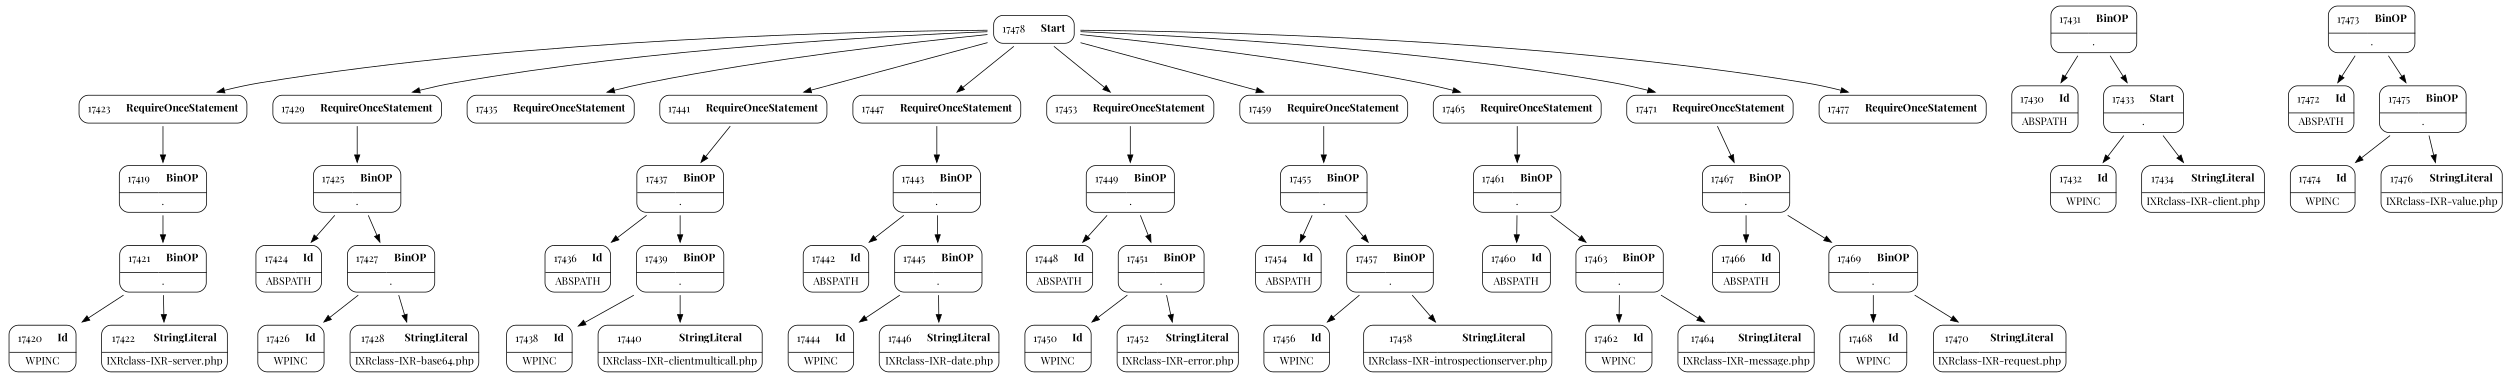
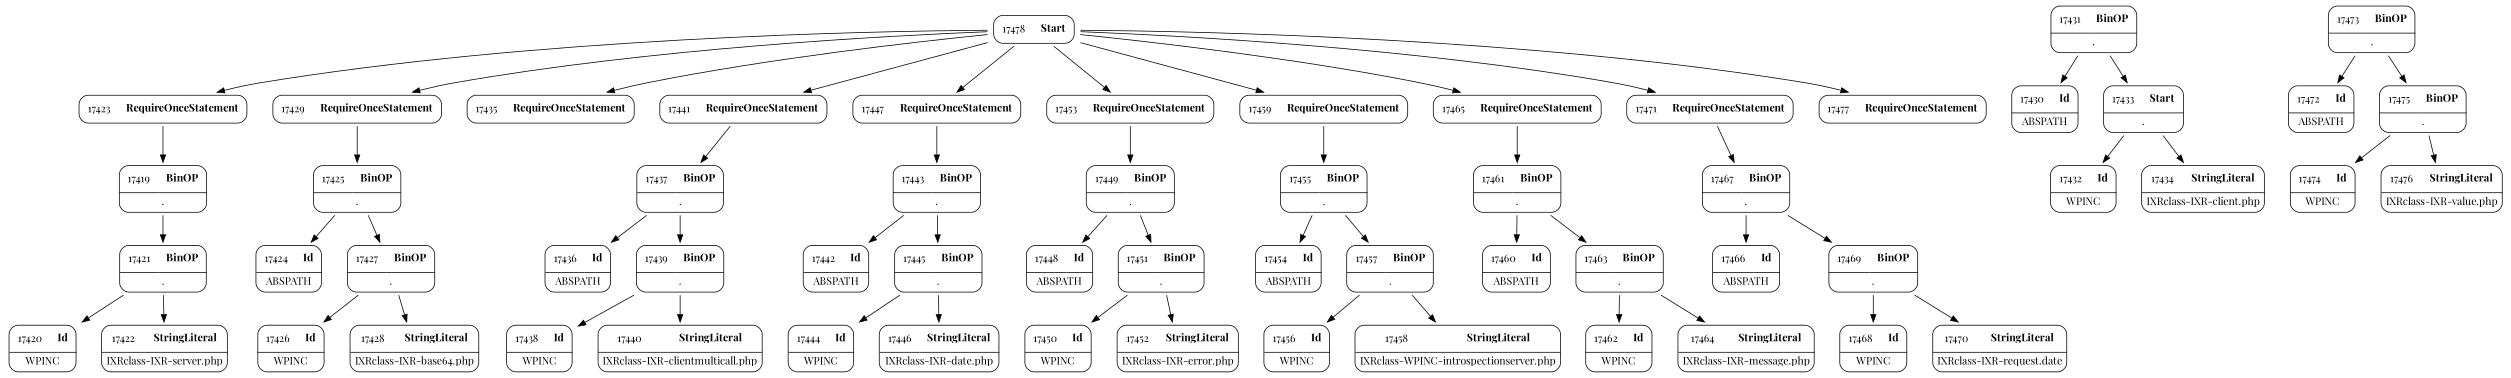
  digraph {
    fontname="Playfair Display"
    node [fontname="Playfair Display" shape=none]
    edge [fontname="Playfair Display" weight=2]
    n1 [label=<<TABLE border='1' cellspacing='0' cellpadding='10' style='rounded' ><TR><TD border='0'>17419</TD><TD border='0'><B>BinOP</B></TD></TR><HR/><TR><TD border='0' cellpadding='5' colspan='2'>.</TD></TR></TABLE>>]
    n2 [label=<<TABLE border='1' cellspacing='0' cellpadding='10' style='rounded' ><TR><TD border='0'>17421</TD><TD border='0'><B>BinOP</B></TD></TR><HR/><TR><TD border='0' cellpadding='5' colspan='2'>.</TD></TR></TABLE>>]
    n3 [label=<<TABLE border='1' cellspacing='0' cellpadding='10' style='rounded' ><TR><TD border='0'>17420</TD><TD border='0'><B>Id</B></TD></TR><HR/><TR><TD border='0' cellpadding='5' colspan='2'>WPINC</TD></TR></TABLE>>]
    n4 [label=<<TABLE border='1' cellspacing='0' cellpadding='10' style='rounded' ><TR><TD border='0'>17422</TD><TD border='0'><B>StringLiteral</B></TD></TR><HR/><TR><TD border='0' cellpadding='5' colspan='2'>IXRclass-IXR-server.php</TD></TR></TABLE>>]
    n5 [label=<<TABLE border='1' cellspacing='0' cellpadding='10' style='rounded' ><TR><TD border='0'>17423</TD><TD border='0'><B>RequireOnceStatement</B></TD></TR></TABLE>>]
    n6 [label=<<TABLE border='1' cellspacing='0' cellpadding='10' style='rounded' ><TR><TD border='0'>17424</TD><TD border='0'><B>Id</B></TD></TR><HR/><TR><TD border='0' cellpadding='5' colspan='2'>ABSPATH</TD></TR></TABLE>>]
    n7 [label=<<TABLE border='1' cellspacing='0' cellpadding='10' style='rounded' ><TR><TD border='0'>17425</TD><TD border='0'><B>BinOP</B></TD></TR><HR/><TR><TD border='0' cellpadding='5' colspan='2'>.</TD></TR></TABLE>>]
    n8 [label=<<TABLE border='1' cellspacing='0' cellpadding='10' style='rounded' ><TR><TD border='0'>17427</TD><TD border='0'><B>BinOP</B></TD></TR><HR/><TR><TD border='0' cellpadding='5' colspan='2'>.</TD></TR></TABLE>>]
    n9 [label=<<TABLE border='1' cellspacing='0' cellpadding='10' style='rounded' ><TR><TD border='0'>17426</TD><TD border='0'><B>Id</B></TD></TR><HR/><TR><TD border='0' cellpadding='5' colspan='2'>WPINC</TD></TR></TABLE>>]
    n10 [label=<<TABLE border='1' cellspacing='0' cellpadding='10' style='rounded' ><TR><TD border='0'>17428</TD><TD border='0'><B>StringLiteral</B></TD></TR><HR/><TR><TD border='0' cellpadding='5' colspan='2'>IXRclass-IXR-base64.php</TD></TR></TABLE>>]
    n11 [label=<<TABLE border='1' cellspacing='0' cellpadding='10' style='rounded' ><TR><TD border='0'>17429</TD><TD border='0'><B>RequireOnceStatement</B></TD></TR></TABLE>>]
    n12 [label=<<TABLE border='1' cellspacing='0' cellpadding='10' style='rounded' ><TR><TD border='0'>17430</TD><TD border='0'><B>Id</B></TD></TR><HR/><TR><TD border='0' cellpadding='5' colspan='2'>ABSPATH</TD></TR></TABLE>>]
    n13 [label=<<TABLE border='1' cellspacing='0' cellpadding='10' style='rounded' ><TR><TD border='0'>17431</TD><TD border='0'><B>BinOP</B></TD></TR><HR/><TR><TD border='0' cellpadding='5' colspan='2'>.</TD></TR></TABLE>>]
    n14 [label=<<TABLE border='1' cellspacing='0' cellpadding='10' style='rounded' ><TR><TD border='0'>17433</TD><TD border='0'><B>Start</B></TD></TR><HR/><TR><TD border='0' cellpadding='5' colspan='2'>.</TD></TR></TABLE>>]
    n15 [label=<<TABLE border='1' cellspacing='0' cellpadding='10' style='rounded' ><TR><TD border='0'>17432</TD><TD border='0'><B>Id</B></TD></TR><HR/><TR><TD border='0' cellpadding='5' colspan='2'>WPINC</TD></TR></TABLE>>]
    n16 [label=<<TABLE border='1' cellspacing='0' cellpadding='10' style='rounded' ><TR><TD border='0'>17434</TD><TD border='0'><B>StringLiteral</B></TD></TR><HR/><TR><TD border='0' cellpadding='5' colspan='2'>IXRclass-IXR-client.php</TD></TR></TABLE>>]
    n17 [label=<<TABLE border='1' cellspacing='0' cellpadding='10' style='rounded' ><TR><TD border='0'>17435</TD><TD border='0'><B>RequireOnceStatement</B></TD></TR></TABLE>>]
    n18 [label=<<TABLE border='1' cellspacing='0' cellpadding='10' style='rounded' ><TR><TD border='0'>17436</TD><TD border='0'><B>Id</B></TD></TR><HR/><TR><TD border='0' cellpadding='5' colspan='2'>ABSPATH</TD></TR></TABLE>>]
    n19 [label=<<TABLE border='1' cellspacing='0' cellpadding='10' style='rounded' ><TR><TD border='0'>17437</TD><TD border='0'><B>BinOP</B></TD></TR><HR/><TR><TD border='0' cellpadding='5' colspan='2'>.</TD></TR></TABLE>>]
    n20 [label=<<TABLE border='1' cellspacing='0' cellpadding='10' style='rounded' ><TR><TD border='0'>17439</TD><TD border='0'><B>BinOP</B></TD></TR><HR/><TR><TD border='0' cellpadding='5' colspan='2'>.</TD></TR></TABLE>>]
    n21 [label=<<TABLE border='1' cellspacing='0' cellpadding='10' style='rounded' ><TR><TD border='0'>17438</TD><TD border='0'><B>Id</B></TD></TR><HR/><TR><TD border='0' cellpadding='5' colspan='2'>WPINC</TD></TR></TABLE>>]
    n22 [label=<<TABLE border='1' cellspacing='0' cellpadding='10' style='rounded' ><TR><TD border='0'>17440</TD><TD border='0'><B>StringLiteral</B></TD></TR><HR/><TR><TD border='0' cellpadding='5' colspan='2'>IXRclass-IXR-clientmulticall.php</TD></TR></TABLE>>]
    n23 [label=<<TABLE border='1' cellspacing='0' cellpadding='10' style='rounded' ><TR><TD border='0'>17441</TD><TD border='0'><B>RequireOnceStatement</B></TD></TR></TABLE>>]
    n24 [label=<<TABLE border='1' cellspacing='0' cellpadding='10' style='rounded' ><TR><TD border='0'>17442</TD><TD border='0'><B>Id</B></TD></TR><HR/><TR><TD border='0' cellpadding='5' colspan='2'>ABSPATH</TD></TR></TABLE>>]
    n25 [label=<<TABLE border='1' cellspacing='0' cellpadding='10' style='rounded' ><TR><TD border='0'>17443</TD><TD border='0'><B>BinOP</B></TD></TR><HR/><TR><TD border='0' cellpadding='5' colspan='2'>.</TD></TR></TABLE>>]
    n26 [label=<<TABLE border='1' cellspacing='0' cellpadding='10' style='rounded' ><TR><TD border='0'>17445</TD><TD border='0'><B>BinOP</B></TD></TR><HR/><TR><TD border='0' cellpadding='5' colspan='2'>.</TD></TR></TABLE>>]
    n27 [label=<<TABLE border='1' cellspacing='0' cellpadding='10' style='rounded' ><TR><TD border='0'>17444</TD><TD border='0'><B>Id</B></TD></TR><HR/><TR><TD border='0' cellpadding='5' colspan='2'>WPINC</TD></TR></TABLE>>]
    n28 [label=<<TABLE border='1' cellspacing='0' cellpadding='10' style='rounded' ><TR><TD border='0'>17446</TD><TD border='0'><B>StringLiteral</B></TD></TR><HR/><TR><TD border='0' cellpadding='5' colspan='2'>IXRclass-IXR-date.php</TD></TR></TABLE>>]
    n29 [label=<<TABLE border='1' cellspacing='0' cellpadding='10' style='rounded' ><TR><TD border='0'>17447</TD><TD border='0'><B>RequireOnceStatement</B></TD></TR></TABLE>>]
    n30 [label=<<TABLE border='1' cellspacing='0' cellpadding='10' style='rounded' ><TR><TD border='0'>17448</TD><TD border='0'><B>Id</B></TD></TR><HR/><TR><TD border='0' cellpadding='5' colspan='2'>ABSPATH</TD></TR></TABLE>>]
    n31 [label=<<TABLE border='1' cellspacing='0' cellpadding='10' style='rounded' ><TR><TD border='0'>17449</TD><TD border='0'><B>BinOP</B></TD></TR><HR/><TR><TD border='0' cellpadding='5' colspan='2'>.</TD></TR></TABLE>>]
    n32 [label=<<TABLE border='1' cellspacing='0' cellpadding='10' style='rounded' ><TR><TD border='0'>17451</TD><TD border='0'><B>BinOP</B></TD></TR><HR/><TR><TD border='0' cellpadding='5' colspan='2'>.</TD></TR></TABLE>>]
    n33 [label=<<TABLE border='1' cellspacing='0' cellpadding='10' style='rounded' ><TR><TD border='0'>17450</TD><TD border='0'><B>Id</B></TD></TR><HR/><TR><TD border='0' cellpadding='5' colspan='2'>WPINC</TD></TR></TABLE>>]
    n34 [label=<<TABLE border='1' cellspacing='0' cellpadding='10' style='rounded' ><TR><TD border='0'>17452</TD><TD border='0'><B>StringLiteral</B></TD></TR><HR/><TR><TD border='0' cellpadding='5' colspan='2'>IXRclass-IXR-error.php</TD></TR></TABLE>>]
    n35 [label=<<TABLE border='1' cellspacing='0' cellpadding='10' style='rounded' ><TR><TD border='0'>17453</TD><TD border='0'><B>RequireOnceStatement</B></TD></TR></TABLE>>]
    n36 [label=<<TABLE border='1' cellspacing='0' cellpadding='10' style='rounded' ><TR><TD border='0'>17454</TD><TD border='0'><B>Id</B></TD></TR><HR/><TR><TD border='0' cellpadding='5' colspan='2'>ABSPATH</TD></TR></TABLE>>]
    n37 [label=<<TABLE border='1' cellspacing='0' cellpadding='10' style='rounded' ><TR><TD border='0'>17455</TD><TD border='0'><B>BinOP</B></TD></TR><HR/><TR><TD border='0' cellpadding='5' colspan='2'>.</TD></TR></TABLE>>]
    n38 [label=<<TABLE border='1' cellspacing='0' cellpadding='10' style='rounded' ><TR><TD border='0'>17457</TD><TD border='0'><B>BinOP</B></TD></TR><HR/><TR><TD border='0' cellpadding='5' colspan='2'>.</TD></TR></TABLE>>]
    n39 [label=<<TABLE border='1' cellspacing='0' cellpadding='10' style='rounded' ><TR><TD border='0'>17456</TD><TD border='0'><B>Id</B></TD></TR><HR/><TR><TD border='0' cellpadding='5' colspan='2'>WPINC</TD></TR></TABLE>>]
-   n40 [label=<<TABLE border='1' cellspacing='0' cellpadding='10' style='rounded' ><TR><TD border='0'>17458</TD><TD border='0'><B>StringLiteral</B></TD></TR><HR/><TR><TD border='0' cellpadding='5' colspan='2'>IXRclass-IXR-introspectionserver.php</TD></TR></TABLE>>]
+   n40 [label=<<TABLE border='1' cellspacing='0' cellpadding='10' style='rounded' ><TR><TD border='0'>17458</TD><TD border='0'><B>StringLiteral</B></TD></TR><HR/><TR><TD border='0' cellpadding='5' colspan='2'>IXRclass-WPINC-introspectionserver.php</TD></TR></TABLE>>]
    n41 [label=<<TABLE border='1' cellspacing='0' cellpadding='10' style='rounded' ><TR><TD border='0'>17459</TD><TD border='0'><B>RequireOnceStatement</B></TD></TR></TABLE>>]
    n42 [label=<<TABLE border='1' cellspacing='0' cellpadding='10' style='rounded' ><TR><TD border='0'>17460</TD><TD border='0'><B>Id</B></TD></TR><HR/><TR><TD border='0' cellpadding='5' colspan='2'>ABSPATH</TD></TR></TABLE>>]
    n43 [label=<<TABLE border='1' cellspacing='0' cellpadding='10' style='rounded' ><TR><TD border='0'>17461</TD><TD border='0'><B>BinOP</B></TD></TR><HR/><TR><TD border='0' cellpadding='5' colspan='2'>.</TD></TR></TABLE>>]
    n44 [label=<<TABLE border='1' cellspacing='0' cellpadding='10' style='rounded' ><TR><TD border='0'>17463</TD><TD border='0'><B>BinOP</B></TD></TR><HR/><TR><TD border='0' cellpadding='5' colspan='2'>.</TD></TR></TABLE>>]
    n45 [label=<<TABLE border='1' cellspacing='0' cellpadding='10' style='rounded' ><TR><TD border='0'>17462</TD><TD border='0'><B>Id</B></TD></TR><HR/><TR><TD border='0' cellpadding='5' colspan='2'>WPINC</TD></TR></TABLE>>]
    n46 [label=<<TABLE border='1' cellspacing='0' cellpadding='10' style='rounded' ><TR><TD border='0'>17464</TD><TD border='0'><B>StringLiteral</B></TD></TR><HR/><TR><TD border='0' cellpadding='5' colspan='2'>IXRclass-IXR-message.php</TD></TR></TABLE>>]
    n47 [label=<<TABLE border='1' cellspacing='0' cellpadding='10' style='rounded' ><TR><TD border='0'>17465</TD><TD border='0'><B>RequireOnceStatement</B></TD></TR></TABLE>>]
    n48 [label=<<TABLE border='1' cellspacing='0' cellpadding='10' style='rounded' ><TR><TD border='0'>17466</TD><TD border='0'><B>Id</B></TD></TR><HR/><TR><TD border='0' cellpadding='5' colspan='2'>ABSPATH</TD></TR></TABLE>>]
    n49 [label=<<TABLE border='1' cellspacing='0' cellpadding='10' style='rounded' ><TR><TD border='0'>17467</TD><TD border='0'><B>BinOP</B></TD></TR><HR/><TR><TD border='0' cellpadding='5' colspan='2'>.</TD></TR></TABLE>>]
    n50 [label=<<TABLE border='1' cellspacing='0' cellpadding='10' style='rounded' ><TR><TD border='0'>17469</TD><TD border='0'><B>BinOP</B></TD></TR><HR/><TR><TD border='0' cellpadding='5' colspan='2'>.</TD></TR></TABLE>>]
    n51 [label=<<TABLE border='1' cellspacing='0' cellpadding='10' style='rounded' ><TR><TD border='0'>17468</TD><TD border='0'><B>Id</B></TD></TR><HR/><TR><TD border='0' cellpadding='5' colspan='2'>WPINC</TD></TR></TABLE>>]
-   n52 [label=<<TABLE border='1' cellspacing='0' cellpadding='10' style='rounded' ><TR><TD border='0'>17470</TD><TD border='0'><B>StringLiteral</B></TD></TR><HR/><TR><TD border='0' cellpadding='5' colspan='2'>IXRclass-IXR-request.php</TD></TR></TABLE>>]
+   n52 [label=<<TABLE border='1' cellspacing='0' cellpadding='10' style='rounded' ><TR><TD border='0'>17470</TD><TD border='0'><B>StringLiteral</B></TD></TR><HR/><TR><TD border='0' cellpadding='5' colspan='2'>IXRclass-IXR-request.date</TD></TR></TABLE>>]
    n53 [label=<<TABLE border='1' cellspacing='0' cellpadding='10' style='rounded' ><TR><TD border='0'>17471</TD><TD border='0'><B>RequireOnceStatement</B></TD></TR></TABLE>>]
    n54 [label=<<TABLE border='1' cellspacing='0' cellpadding='10' style='rounded' ><TR><TD border='0'>17472</TD><TD border='0'><B>Id</B></TD></TR><HR/><TR><TD border='0' cellpadding='5' colspan='2'>ABSPATH</TD></TR></TABLE>>]
    n55 [label=<<TABLE border='1' cellspacing='0' cellpadding='10' style='rounded' ><TR><TD border='0'>17473</TD><TD border='0'><B>BinOP</B></TD></TR><HR/><TR><TD border='0' cellpadding='5' colspan='2'>.</TD></TR></TABLE>>]
    n56 [label=<<TABLE border='1' cellspacing='0' cellpadding='10' style='rounded' ><TR><TD border='0'>17475</TD><TD border='0'><B>BinOP</B></TD></TR><HR/><TR><TD border='0' cellpadding='5' colspan='2'>.</TD></TR></TABLE>>]
    n57 [label=<<TABLE border='1' cellspacing='0' cellpadding='10' style='rounded' ><TR><TD border='0'>17474</TD><TD border='0'><B>Id</B></TD></TR><HR/><TR><TD border='0' cellpadding='5' colspan='2'>WPINC</TD></TR></TABLE>>]
    n58 [label=<<TABLE border='1' cellspacing='0' cellpadding='10' style='rounded' ><TR><TD border='0'>17476</TD><TD border='0'><B>StringLiteral</B></TD></TR><HR/><TR><TD border='0' cellpadding='5' colspan='2'>IXRclass-IXR-value.php</TD></TR></TABLE>>]
    n59 [label=<<TABLE border='1' cellspacing='0' cellpadding='10' style='rounded' ><TR><TD border='0'>17477</TD><TD border='0'><B>RequireOnceStatement</B></TD></TR></TABLE>>]
    n60 [label=<<TABLE border='1' cellspacing='0' cellpadding='10' style='rounded' ><TR><TD border='0'>17478</TD><TD border='0'><B>Start</B></TD></TR></TABLE>>]
    n1 -> n2
    n2 -> n3
    n2 -> n4
    n5 -> n1
    n7 -> n6
    n7 -> n8
    n8 -> n9
    n8 -> n10
    n11 -> n7
    n13 -> n12
    n13 -> n14
    n14 -> n15
    n14 -> n16
    n19 -> n18
    n19 -> n20
    n20 -> n21
    n20 -> n22
    n23 -> n19
    n25 -> n24
    n25 -> n26
    n26 -> n27
    n26 -> n28
    n29 -> n25
    n31 -> n30
    n31 -> n32
    n32 -> n33
    n32 -> n34
    n35 -> n31
    n37 -> n36
    n37 -> n38
    n38 -> n39
    n38 -> n40
    n41 -> n37
    n43 -> n42
    n43 -> n44
    n44 -> n45
    n44 -> n46
    n47 -> n43
    n49 -> n48
    n49 -> n50
    n50 -> n51
    n50 -> n52
    n53 -> n49
    n55 -> n54
    n55 -> n56
    n56 -> n57
    n56 -> n58
    n60 -> n5
    n60 -> n11
    n60 -> n17
    n60 -> n23
    n60 -> n29
    n60 -> n35
    n60 -> n41
    n60 -> n47
    n60 -> n53
    n60 -> n59
  }
